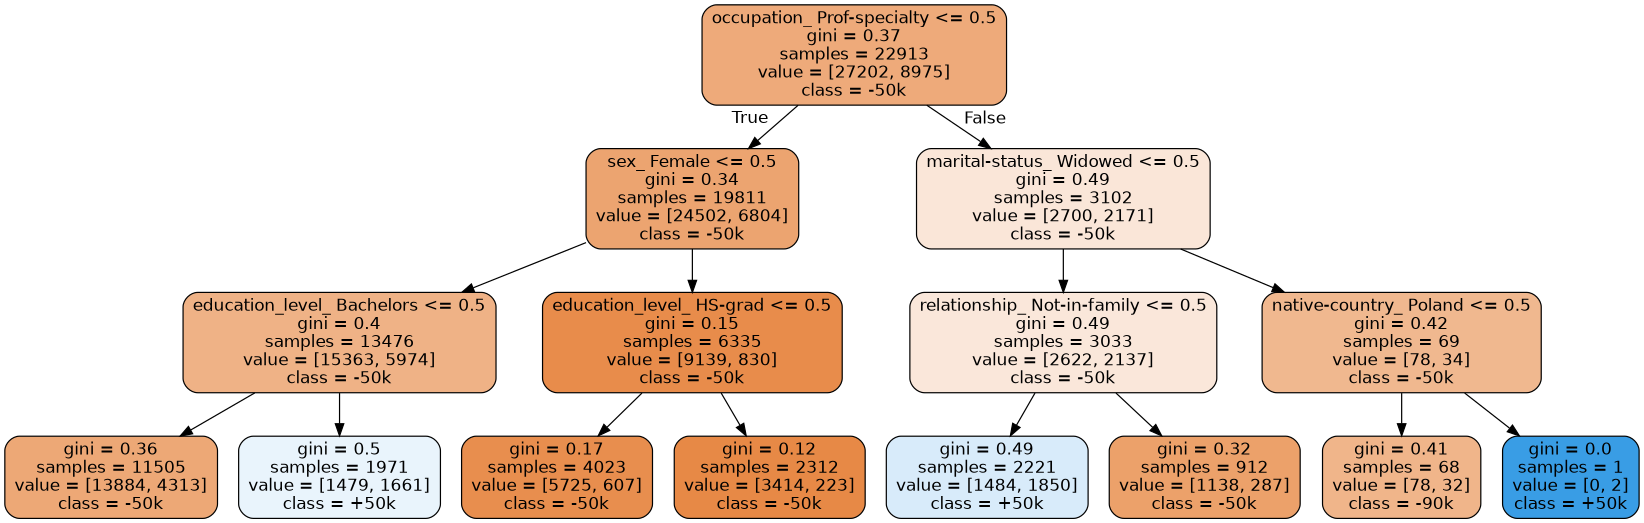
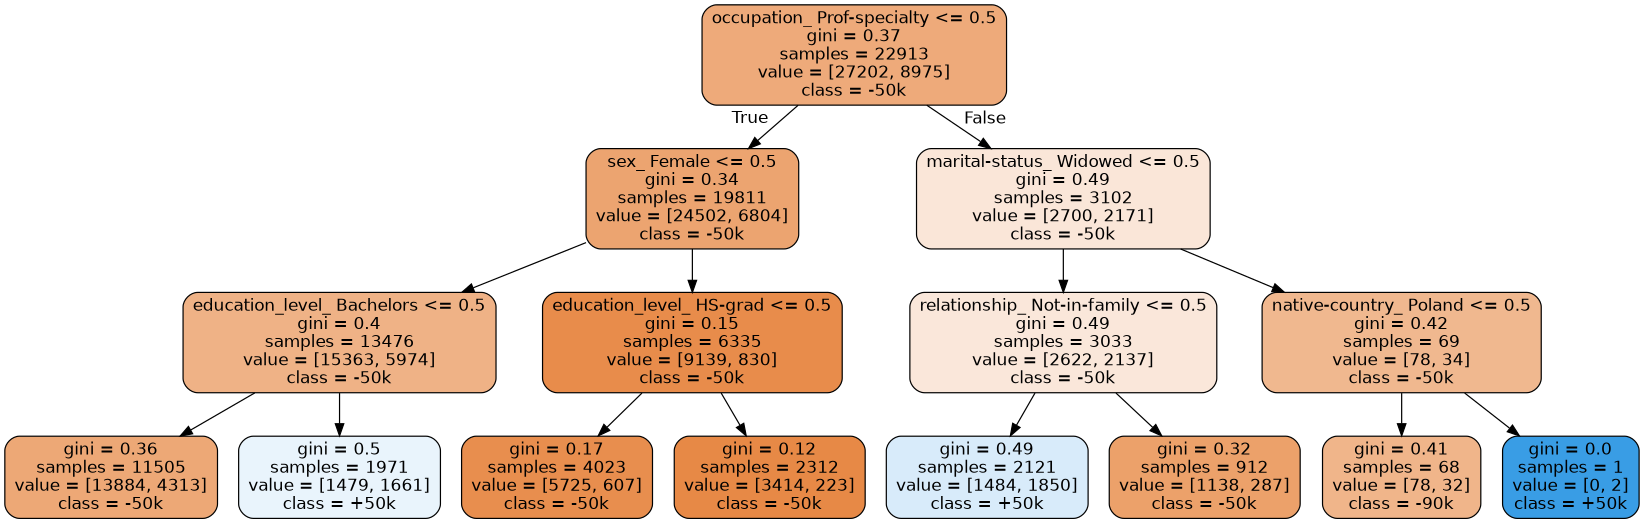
  digraph {
    node [color=black fontname=helvetica shape=box style="filled, rounded"]
    edge [fontname=helvetica]
    n1 [fillcolor="#e58139ab" label="occupation_ Prof-specialty <= 0.5\ngini = 0.37\nsamples = 22913\nvalue = [27202, 8975]\nclass = -50k"]
    n2 [fillcolor="#e58139b8" label="sex_ Female <= 0.5\ngini = 0.34\nsamples = 19811\nvalue = [24502, 6804]\nclass = -50k"]
    n3 [fillcolor="#e5813932" label="marital-status_ Widowed <= 0.5\ngini = 0.49\nsamples = 3102\nvalue = [2700, 2171]\nclass = -50k"]
    n4 [fillcolor="#e581399c" label="education_level_ Bachelors <= 0.5\ngini = 0.4\nsamples = 13476\nvalue = [15363, 5974]\nclass = -50k"]
    n5 [fillcolor="#e58139e8" label="education_level_ HS-grad <= 0.5\ngini = 0.15\nsamples = 6335\nvalue = [9139, 830]\nclass = -50k"]
    n6 [fillcolor="#e581392f" label="relationship_ Not-in-family <= 0.5\ngini = 0.49\nsamples = 3033\nvalue = [2622, 2137]\nclass = -50k"]
    n7 [fillcolor="#e5813990" label="native-country_ Poland <= 0.5\ngini = 0.42\nsamples = 69\nvalue = [78, 34]\nclass = -50k"]
    n8 [fillcolor="#e58139b0" label="gini = 0.36\nsamples = 11505\nvalue = [13884, 4313]\nclass = -50k"]
    n9 [fillcolor="#399de51c" label="gini = 0.5\nsamples = 1971\nvalue = [1479, 1661]\nclass = +50k"]
    n10 [fillcolor="#e58139e4" label="gini = 0.17\nsamples = 4023\nvalue = [5725, 607]\nclass = -50k"]
    n11 [fillcolor="#e58139ee" label="gini = 0.12\nsamples = 2312\nvalue = [3414, 223]\nclass = -50k"]
-   n12 [fillcolor="#399de532" label="gini = 0.49\nsamples = 2221\nvalue = [1484, 1850]\nclass = +50k"]
+   n12 [fillcolor="#399de532" label="gini = 0.49\nsamples = 2121\nvalue = [1484, 1850]\nclass = +50k"]
    n13 [fillcolor="#e58139bf" label="gini = 0.32\nsamples = 912\nvalue = [1138, 287]\nclass = -50k"]
    n14 [fillcolor="#e5813996" label="gini = 0.41\nsamples = 68\nvalue = [78, 32]\nclass = -90k"]
    n15 [fillcolor="#399de5ff" label="gini = 0.0\nsamples = 1\nvalue = [0, 2]\nclass = +50k"]
    n1 -> n2 [headlabel=True labelangle=45 labeldistance=2.5]
    n1 -> n3 [headlabel=False labelangle=-45 labeldistance=2.5]
    n2 -> n4
    n2 -> n5
    n3 -> n6
    n3 -> n7
    n4 -> n8
    n4 -> n9
    n5 -> n10
    n5 -> n11
    n6 -> n12
    n6 -> n13
    n7 -> n14
    n7 -> n15
  }
